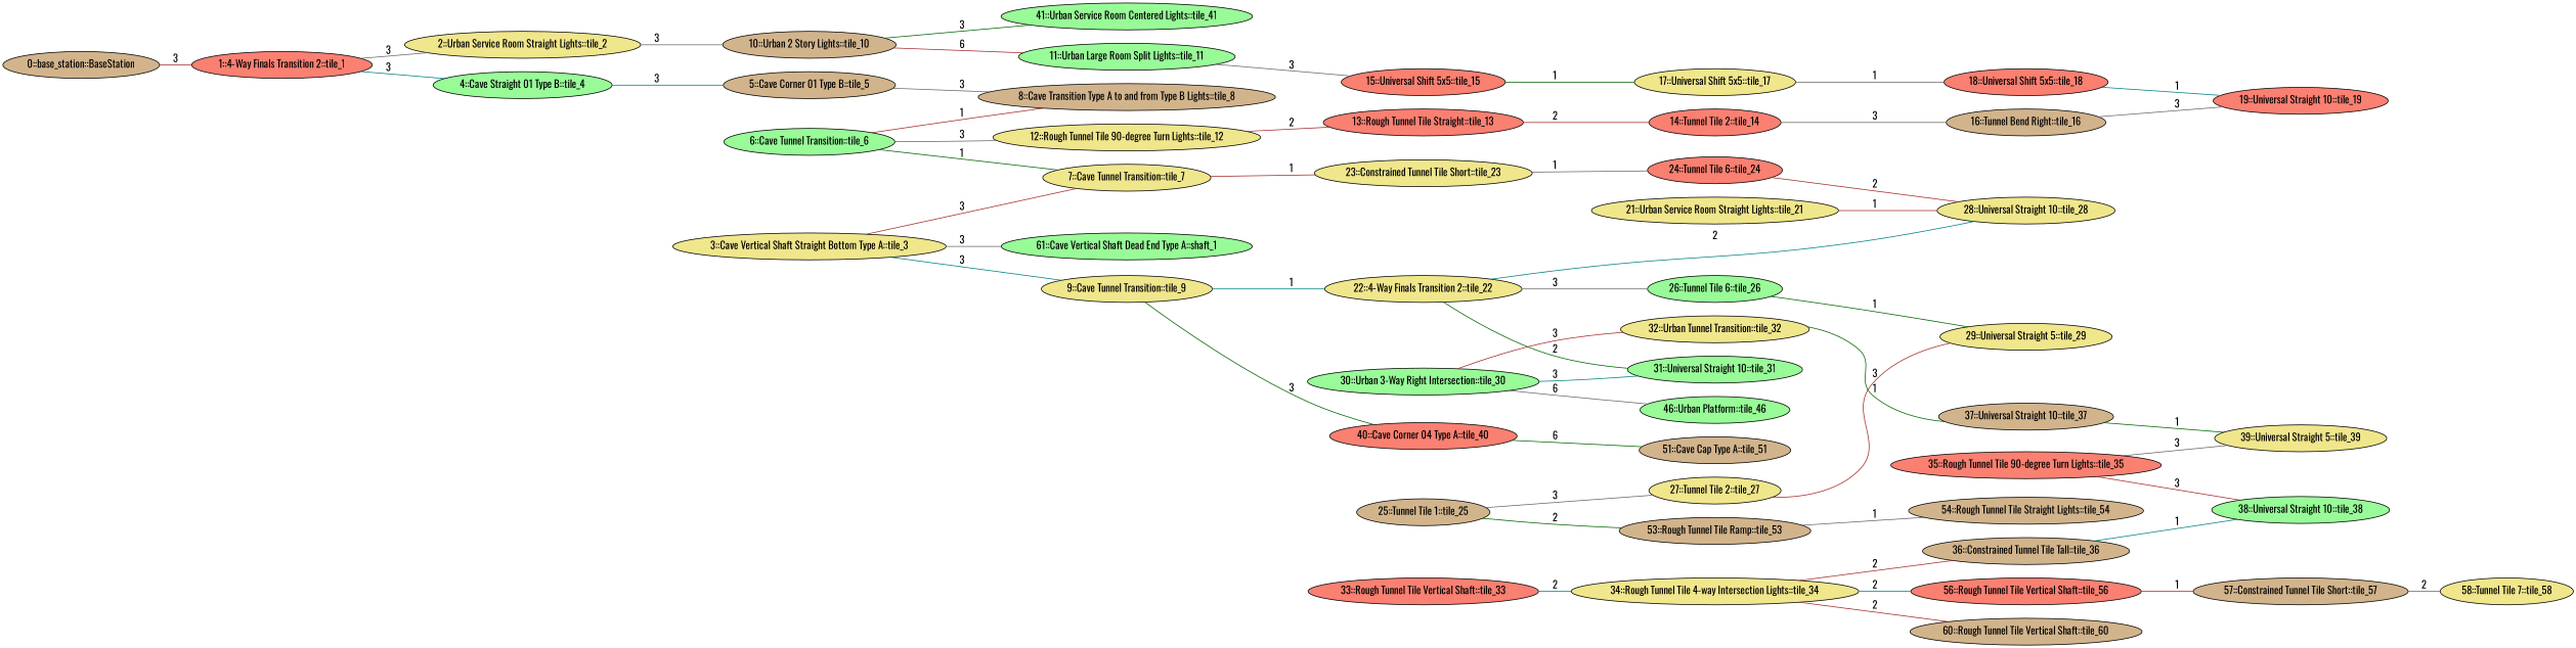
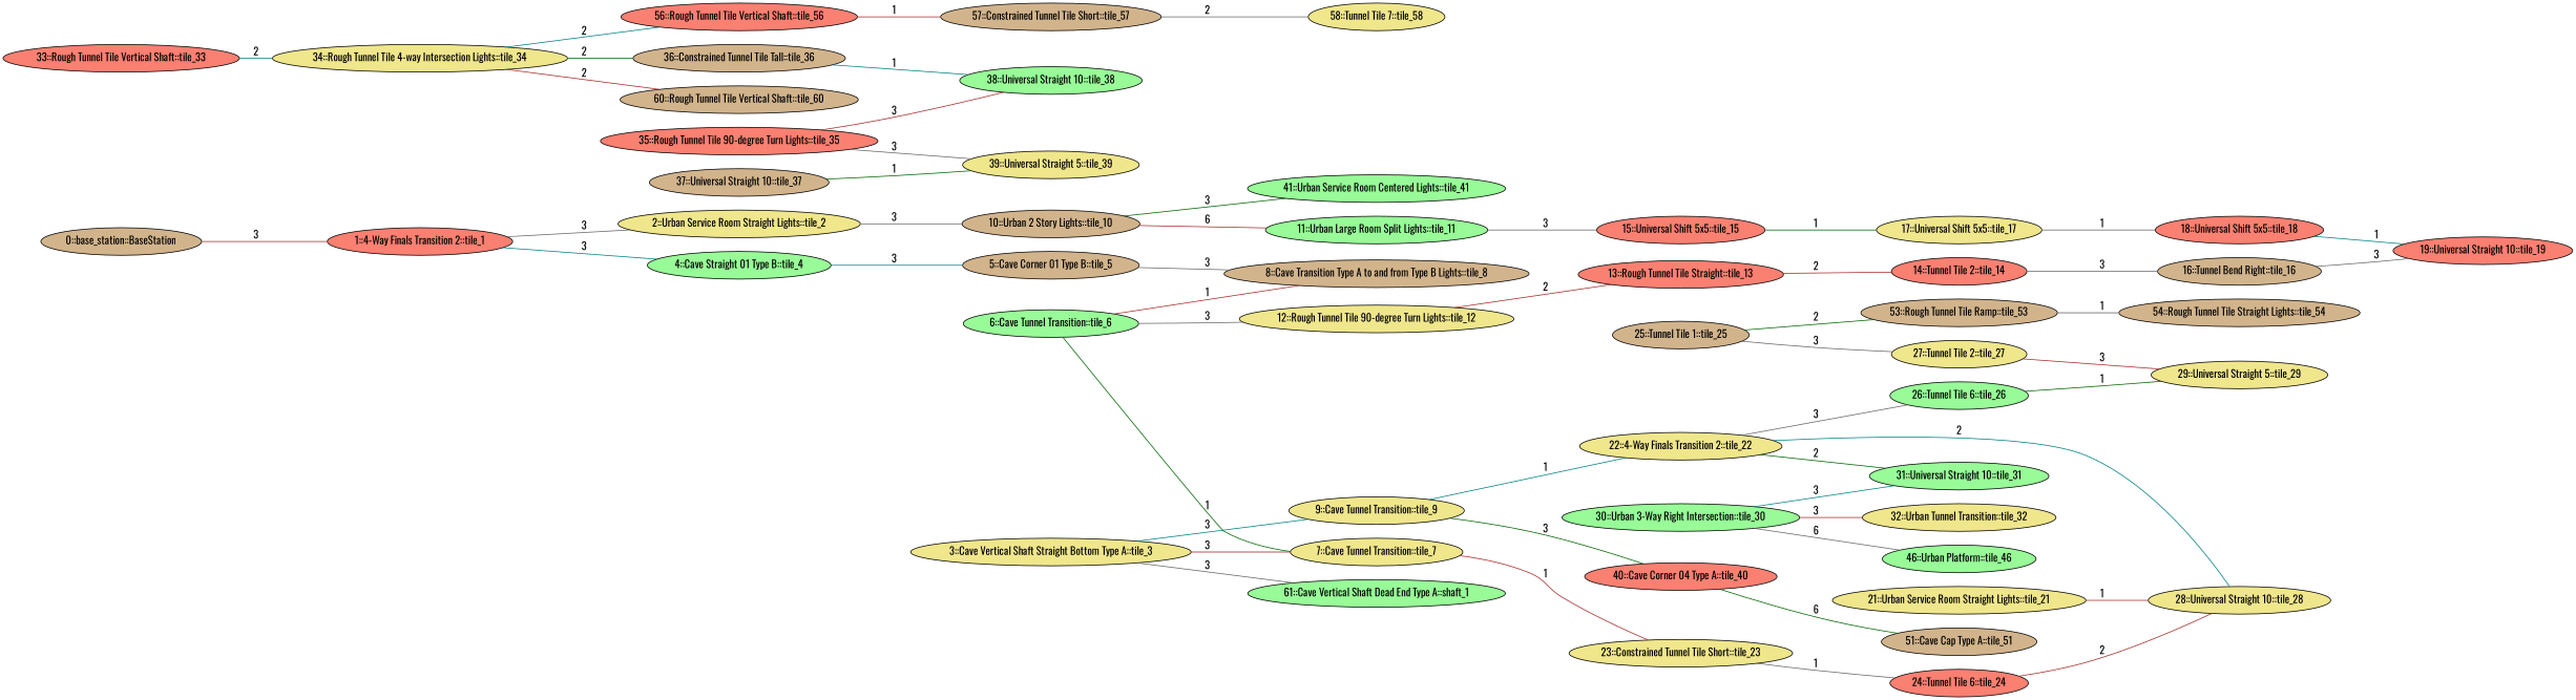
  graph {
    fontname=Oswald
    rankdir=LR
    node [fillcolor=khaki fontname=Oswald style=filled]
    edge [color=gray40 fontname=Oswald]
    n1 [fillcolor=tan label="0::base_station::BaseStation"]
    n2 [fillcolor=salmon label="1::4-Way Finals Transition 2::tile_1"]
    n3 [label="2::Urban Service Room Straight Lights::tile_2"]
    n4 [fillcolor=palegreen label="4::Cave Straight 01 Type B::tile_4"]
    n5 [fillcolor=tan label="10::Urban 2 Story Lights::tile_10"]
    n6 [fillcolor=tan label="5::Cave Corner 01 Type B::tile_5"]
    n7 [fillcolor=palegreen label="11::Urban Large Room Split Lights::tile_11"]
    n8 [fillcolor=palegreen label="41::Urban Service Room Centered Lights::tile_41"]
    n9 [label="3::Cave Vertical Shaft Straight Bottom Type A::tile_3"]
    n10 [label="7::Cave Tunnel Transition::tile_7"]
    n11 [label="9::Cave Tunnel Transition::tile_9"]
    n12 [fillcolor=palegreen label="61::Cave Vertical Shaft Dead End Type A::shaft_1"]
    n13 [label="23::Constrained Tunnel Tile Short::tile_23"]
    n14 [fillcolor=salmon label="40::Cave Corner 04 Type A::tile_40"]
    n15 [label="22::4-Way Finals Transition 2::tile_22"]
    n16 [fillcolor=tan label="8::Cave Transition Type A to and from Type B Lights::tile_8"]
    n17 [fillcolor=palegreen label="6::Cave Tunnel Transition::tile_6"]
    n18 [label="12::Rough Tunnel Tile 90-degree Turn Lights::tile_12"]
    n19 [fillcolor=salmon label="13::Rough Tunnel Tile Straight::tile_13"]
    n20 [fillcolor=salmon label="24::Tunnel Tile 6::tile_24"]
    n21 [fillcolor=salmon label="33::Rough Tunnel Tile Vertical Shaft::tile_33"]
    n22 [label="34::Rough Tunnel Tile 4-way Intersection Lights::tile_34"]
    n23 [fillcolor=tan label="51::Cave Cap Type A::tile_51"]
    n24 [fillcolor=salmon label="15::Universal Shift 5x5::tile_15"]
    n25 [label="17::Universal Shift 5x5::tile_17"]
    n26 [fillcolor=salmon label="14::Tunnel Tile 2::tile_14"]
    n27 [fillcolor=tan label="16::Tunnel Bend Right::tile_16"]
    n28 [fillcolor=salmon label="19::Universal Straight 10::tile_19"]
    n29 [fillcolor=salmon label="18::Universal Shift 5x5::tile_18"]
    n30 [label="21::Urban Service Room Straight Lights::tile_21"]
    n31 [label="28::Universal Straight 10::tile_28"]
    n32 [fillcolor=palegreen label="26::Tunnel Tile 6::tile_26"]
    n33 [fillcolor=palegreen label="31::Universal Straight 10::tile_31"]
    n34 [label="29::Universal Straight 5::tile_29"]
    n35 [fillcolor=tan label="25::Tunnel Tile 1::tile_25"]
    n36 [label="27::Tunnel Tile 2::tile_27"]
    n37 [fillcolor=tan label="53::Rough Tunnel Tile Ramp::tile_53"]
    n38 [fillcolor=tan label="54::Rough Tunnel Tile Straight Lights::tile_54"]
    n39 [fillcolor=palegreen label="30::Urban 3-Way Right Intersection::tile_30"]
    n40 [label="32::Urban Tunnel Transition::tile_32"]
    n41 [fillcolor=palegreen label="46::Urban Platform::tile_46"]
    n42 [fillcolor=tan label="37::Universal Straight 10::tile_37"]
    n43 [label="39::Universal Straight 5::tile_39"]
    n44 [fillcolor=tan label="36::Constrained Tunnel Tile Tall::tile_36"]
    n45 [fillcolor=salmon label="56::Rough Tunnel Tile Vertical Shaft::tile_56"]
    n46 [fillcolor=tan label="60::Rough Tunnel Tile Vertical Shaft::tile_60"]
    n47 [fillcolor=palegreen label="38::Universal Straight 10::tile_38"]
    n48 [fillcolor=tan label="57::Constrained Tunnel Tile Short::tile_57"]
    n49 [fillcolor=salmon label="35::Rough Tunnel Tile 90-degree Turn Lights::tile_35"]
    n50 [label="58::Tunnel Tile 7::tile_58"]
    n1 -- n2 [color=brown label=3]
    n2 -- n3 [label=3]
    n2 -- n4 [color=teal label=3]
    n3 -- n5 [label=3]
    n4 -- n6 [color=teal label=3]
    n5 -- n7 [color=brown label=6]
    n5 -- n8 [color=darkgreen label=3]
    n6 -- n16 [label=3]
    n7 -- n24 [label=3]
    n9 -- n10 [color=brown label=3]
    n9 -- n11 [color=teal label=3]
    n9 -- n12 [label=3]
    n10 -- n13 [color=brown label=1]
    n11 -- n14 [color=darkgreen label=3]
    n11 -- n15 [color=teal label=1]
    n13 -- n20 [label=1]
    n14 -- n23 [color=darkgreen label=6]
    n15 -- n31 [color=teal label=2]
    n15 -- n32 [label=3]
    n15 -- n33 [color=darkgreen label=2]
    n17 -- n10 [color=darkgreen label=1]
    n17 -- n16 [color=brown label=1]
    n17 -- n18 [label=3]
    n18 -- n19 [color=brown label=2]
    n19 -- n26 [color=brown label=2]
    n20 -- n31 [color=brown label=2]
    n21 -- n22 [color=teal label=2]
-   n22 -- n44 [color=brown label=2]
+   n22 -- n44 [color=darkgreen label=2]
    n22 -- n45 [color=teal label=2]
    n22 -- n46 [color=brown label=2]
    n24 -- n25 [color=darkgreen label=1]
    n25 -- n29 [label=1]
    n26 -- n27 [label=3]
    n27 -- n28 [label=3]
    n29 -- n28 [color=teal label=1]
    n30 -- n31 [color=brown label=1]
    n32 -- n34 [color=darkgreen label=1]
    n35 -- n36 [label=3]
    n35 -- n37 [color=darkgreen label=2]
    n36 -- n34 [color=brown label=3]
    n37 -- n38 [label=1]
    n39 -- n33 [color=teal label=3]
    n39 -- n40 [color=brown label=3]
    n39 -- n41 [label=6]
-   n40 -- n42 [color=darkgreen label=1]
    n42 -- n43 [color=darkgreen label=1]
    n44 -- n47 [color=teal label=1]
    n45 -- n48 [color=brown label=1]
    n48 -- n50 [label=2]
    n49 -- n43 [label=3]
    n49 -- n47 [color=brown label=3]
  }
